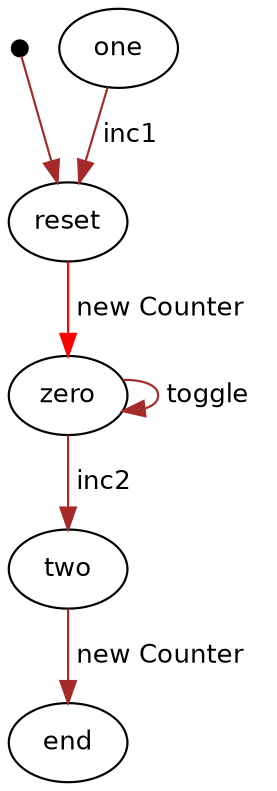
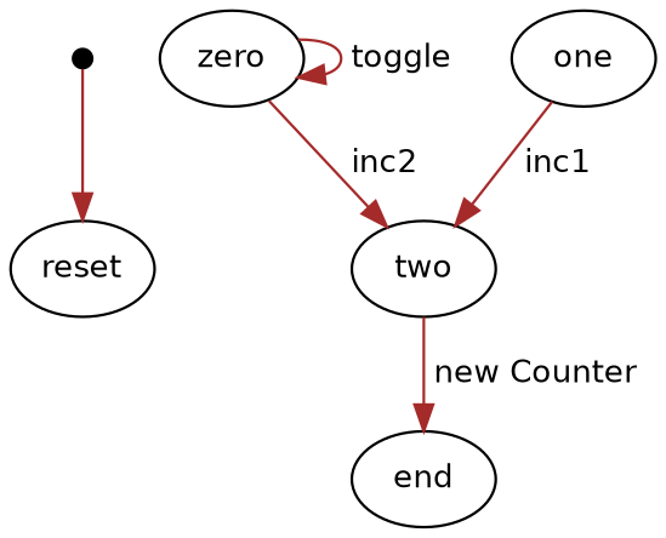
  digraph {
    fontname="DejaVu Sans"
    nodesep=0.2
    rankdir=TB
    ranksep=0.4
    node [fontname="DejaVu Sans" fontsize=12.0 margin=0.07]
    edge [color=brown fontname="DejaVu Sans" fontsize=12.0 margin=0.05]
    "" [height=0.1 shape=point]
    reset
    zero
    two
    one
    end
    "" -> reset
-   reset -> zero [color=red label=" new Counter "]
    zero -> zero [label=" toggle "]
    zero -> two [label=" inc2 "]
    two -> end [label=" new Counter "]
-   one -> reset [label=" inc1 "]
+   one -> two [label=" inc1 "]
  }
